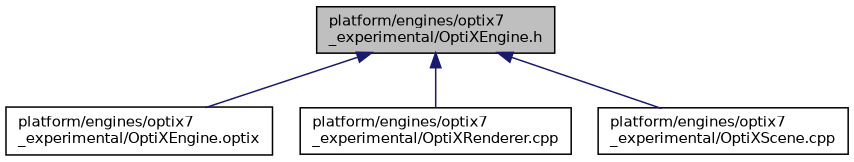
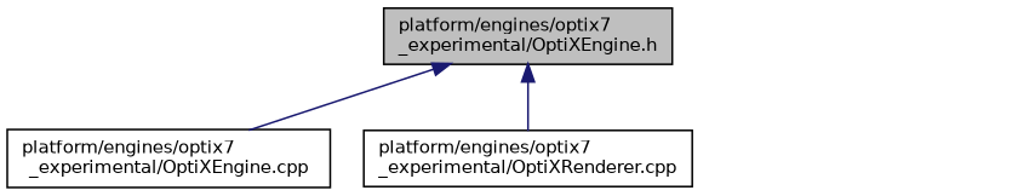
  digraph {
    node [color=black fillcolor=white fontname=Helvetica fontsize=10 shape=record style=filled]
    edge [color=midnightblue dir=back fontname=Helvetica fontsize=10 labelfontname=Helvetica labelfontsize=10 style=solid]
    n1 [fillcolor=grey75 fontcolor=black height=0.2 label="platform/engines/optix7\l_experimental/OptiXEngine.h" width=0.4]
-   n2 [height=0.2 label="platform/engines/optix7\l_experimental/OptiXEngine.optix" width=0.4]
+   n2 [height=0.2 label="platform/engines/optix7\l_experimental/OptiXEngine.cpp" width=0.4]
    n3 [height=0.2 label="platform/engines/optix7\l_experimental/OptiXRenderer.cpp" width=0.4]
-   n4 [height=0.2 label="platform/engines/optix7\l_experimental/OptiXScene.cpp" width=0.4]
    n1 -> n2
    n1 -> n3
-   n1 -> n4
  }
